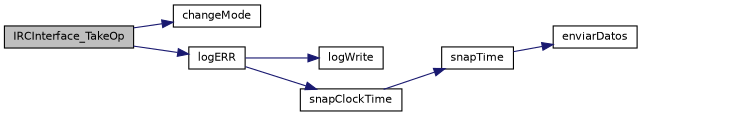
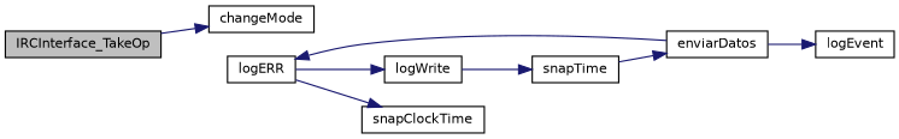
  digraph {
    rankdir=LR
    node [color=black fillcolor=white fontname=Helvetica fontsize=10 shape=record style=filled]
    edge [color=midnightblue fontname=Helvetica fontsize=10 labelfontname=Helvetica labelfontsize=10 style=solid]
    n1 [fillcolor=grey75 fontcolor=black height=0.2 label=IRCInterface_TakeOp width=0.4]
    n2 [height=0.2 label=changeMode width=0.4]
    n3 [height=0.2 label=enviarDatos width=0.4]
+   n4 [height=0.2 label=logEvent width=0.4]
    n5 [height=0.2 label=logERR width=0.4]
    n6 [height=0.2 label=logWrite width=0.4]
    n7 [height=0.2 label=snapClockTime width=0.4]
    n8 [height=0.2 label=snapTime width=0.4]
    n1 -> n2
-   n1 -> n5
+   n3 -> n4
+   n3 -> n5
    n5 -> n6
    n5 -> n7
-   n7 -> n8
+   n6 -> n8
    n8 -> n3
  }
